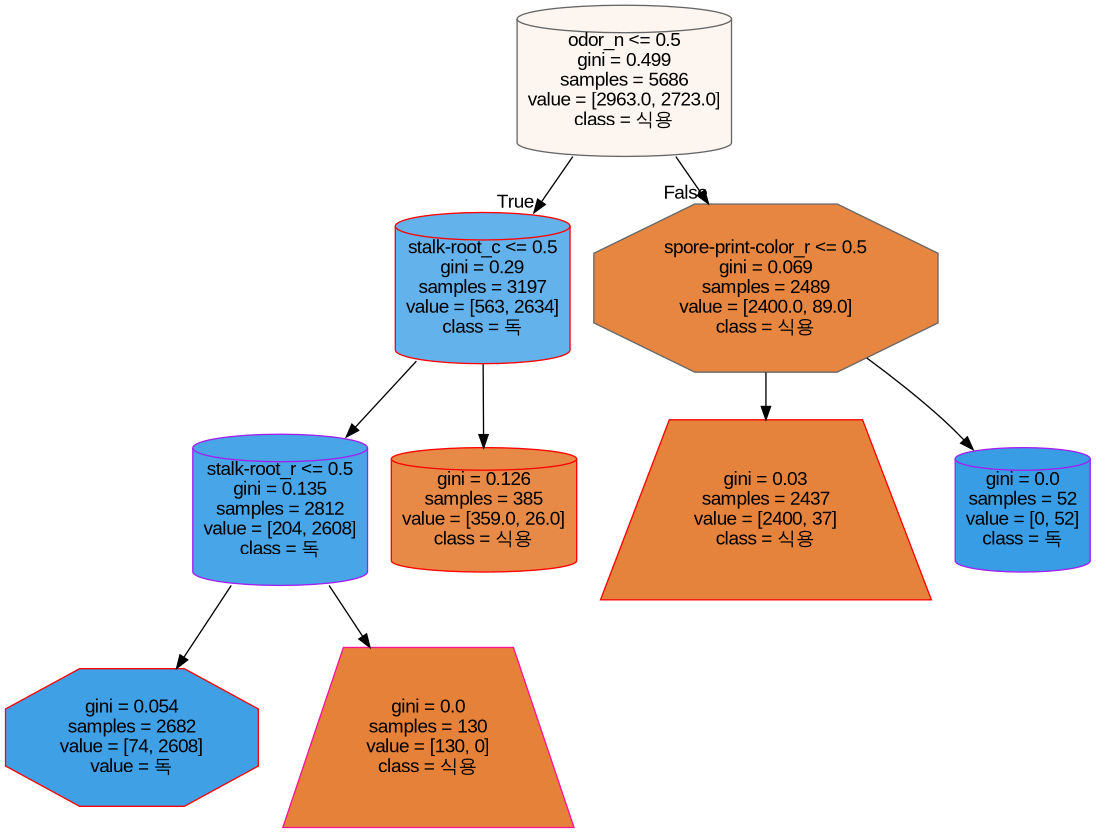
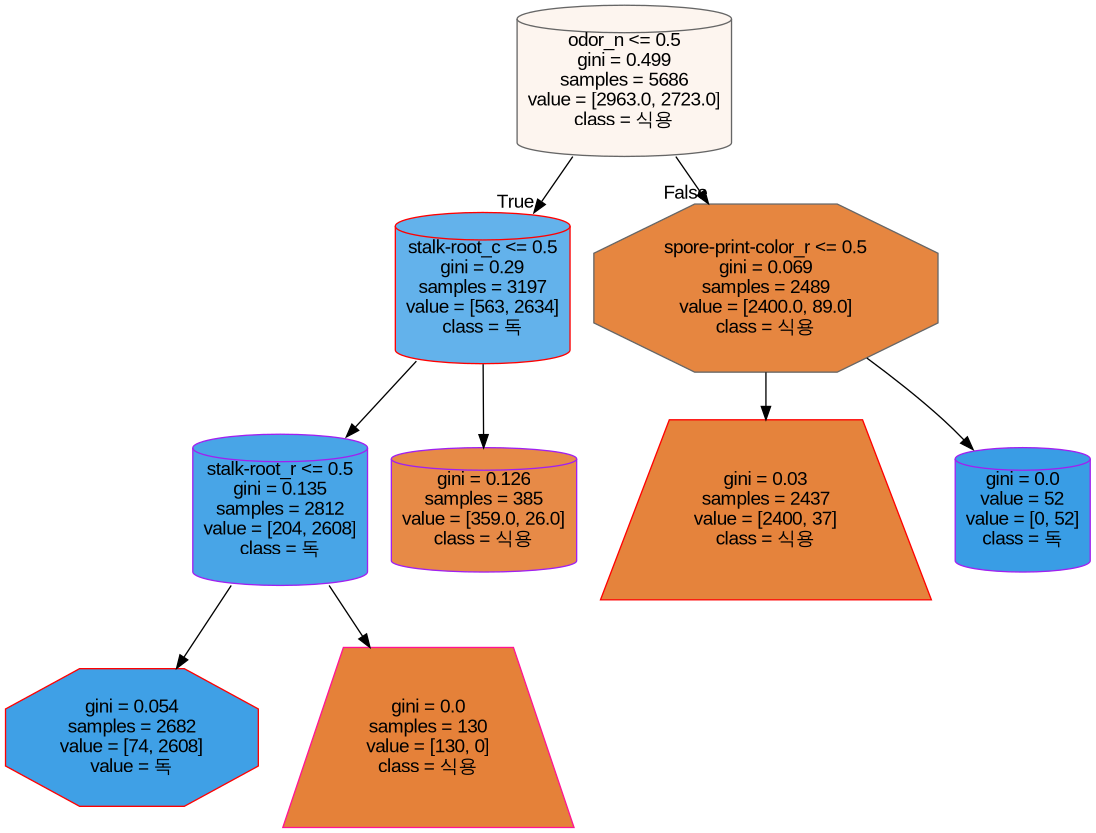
  digraph {
    fontname="Liberation Sans"
    node [color=red fontname="Liberation Sans" shape=cylinder style=filled]
    edge [fontname="Liberation Sans"]
    n1 [color=gray40 fillcolor="#fdf5ef" label="odor_n <= 0.5\ngini = 0.499\nsamples = 5686\nvalue = [2963.0, 2723.0]\nclass = 식용"]
    n2 [fillcolor="#63b2eb" label="stalk-root_c <= 0.5\ngini = 0.29\nsamples = 3197\nvalue = [563, 2634]\nclass = 독"]
    n3 [color=gray40 fillcolor="#e68640" label="spore-print-color_r <= 0.5\ngini = 0.069\nsamples = 2489\nvalue = [2400.0, 89.0]\nclass = 식용" shape=octagon]
    n4 [color=purple fillcolor="#48a5e7" label="stalk-root_r <= 0.5\ngini = 0.135\nsamples = 2812\nvalue = [204, 2608]\nclass = 독"]
-   n5 [fillcolor="#e78a47" label="gini = 0.126\nsamples = 385\nvalue = [359.0, 26.0]\nclass = 식용"]
+   n5 [color=purple fillcolor="#e78a47" label="gini = 0.126\nsamples = 385\nvalue = [359.0, 26.0]\nclass = 식용"]
    n6 [fillcolor="#e5833c" label="gini = 0.03\nsamples = 2437\nvalue = [2400, 37]\nclass = 식용" shape=trapezium]
-   n7 [color=purple fillcolor="#399de5" label="gini = 0.0\nsamples = 52\nvalue = [0, 52]\nclass = 독"]
+   n7 [color=purple fillcolor="#399de5" label="gini = 0.0\nvalue = 52\nvalue = [0, 52]\nclass = 독"]
    n8 [fillcolor="#3fa0e6" label="gini = 0.054\nsamples = 2682\nvalue = [74, 2608]\nvalue = 독" shape=octagon]
    n9 [color=deeppink fillcolor="#e58139" label="gini = 0.0\nsamples = 130\nvalue = [130, 0]\nclass = 식용" shape=trapezium]
    n1 -> n2 [headlabel=True labelangle=45 labeldistance=2.5]
    n1 -> n3 [headlabel=False labelangle=-45 labeldistance=2.5]
    n2 -> n4
    n2 -> n5
    n3 -> n6
    n3 -> n7
    n4 -> n8
    n4 -> n9
  }
